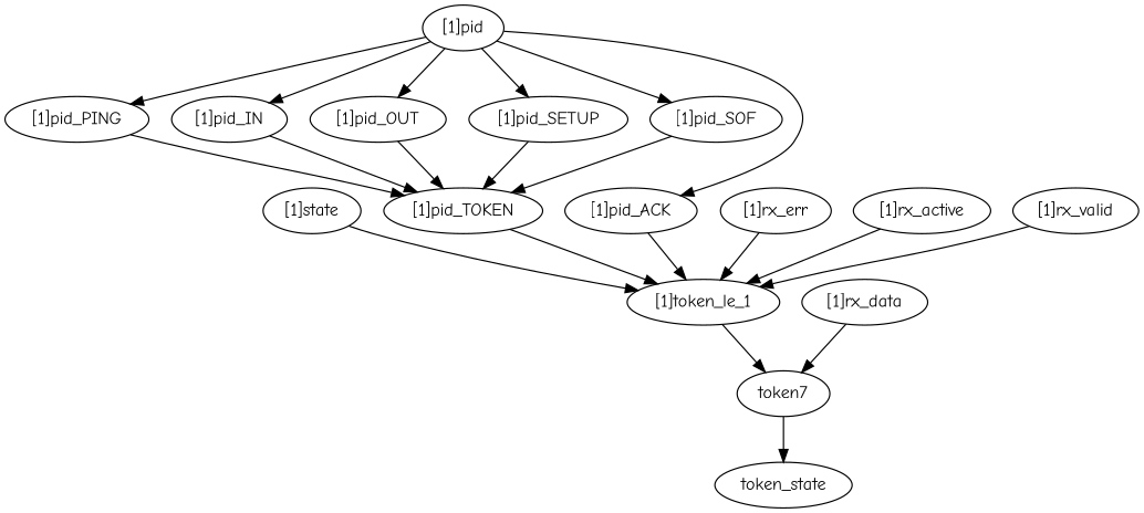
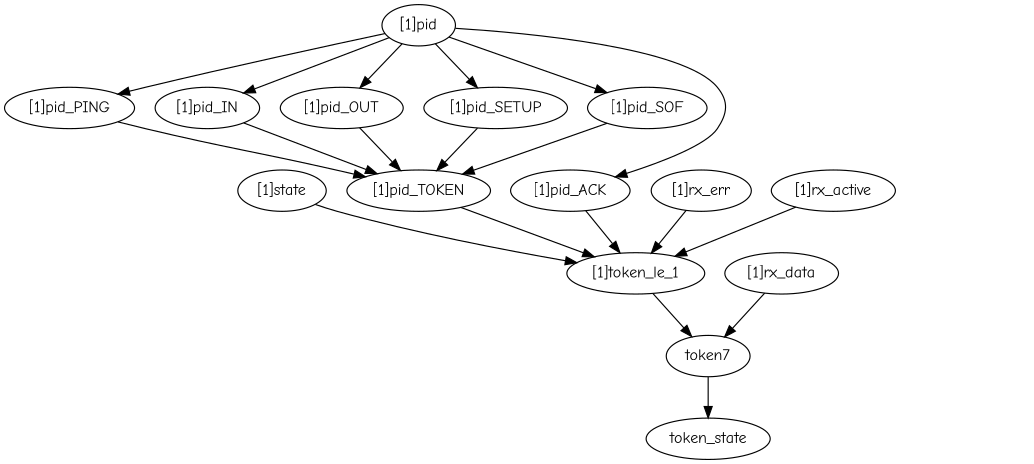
  strict digraph {
    fontname="Comic Neue"
    node [complexity=13 fontname="Comic Neue" importance=0.082539554295 rank=0.00634919648423]
    edge [fontname="Comic Neue"]
    "[1]state" [complexity=4 importance=0.070652255477 rank=0.0176630638692]
    "[1]token_le_1" [complexity=3 importance=0.0408471264318 rank=0.0136157088106]
    n3 [complexity=2 importance=0.027857849679 label=token7 rank=0.0139289248395]
    n4 [complexity=0 importance=0.0115929736478 label=token_state rank=0.0]
    "[1]pid_TOKEN" [complexity=7 importance=0.0731652196044 rank=0.0104521742292]
    "[1]pid_PING"
    "[1]rx_err" [complexity=9 importance=0.09057635712 rank=0.01006403968]
    "[1]pid_IN"
    "[1]rx_active" [complexity=7 importance=0.0497292306882 rank=0.0071041758126]
    "[1]pid" [complexity=7 importance=0.067942186176 rank=0.00970602659657]
    "[1]pid_OUT"
    "[1]pid_ACK" [complexity=5 importance=0.0502214611223 rank=0.0100442922245]
    "[1]pid_SETUP"
    "[1]pid_SOF"
-   "[1]rx_valid" [complexity=7 importance=0.0497292306882 rank=0.0071041758126]
    "[1]rx_data" [complexity=4 importance=0.0367399539355 rank=0.00918498848387]
    "[1]state" -> "[1]token_le_1"
    "[1]token_le_1" -> n3
    n3 -> n4
    "[1]pid_TOKEN" -> "[1]token_le_1"
    "[1]pid_PING" -> "[1]pid_TOKEN"
    "[1]rx_err" -> "[1]token_le_1"
    "[1]pid_IN" -> "[1]pid_TOKEN"
    "[1]rx_active" -> "[1]token_le_1"
    "[1]pid" -> "[1]pid_PING"
    "[1]pid" -> "[1]pid_IN"
    "[1]pid" -> "[1]pid_OUT"
    "[1]pid" -> "[1]pid_ACK"
    "[1]pid" -> "[1]pid_SETUP"
    "[1]pid" -> "[1]pid_SOF"
    "[1]pid_OUT" -> "[1]pid_TOKEN"
    "[1]pid_ACK" -> "[1]token_le_1"
    "[1]pid_SETUP" -> "[1]pid_TOKEN"
    "[1]pid_SOF" -> "[1]pid_TOKEN"
-   "[1]rx_valid" -> "[1]token_le_1"
    "[1]rx_data" -> n3
  }
